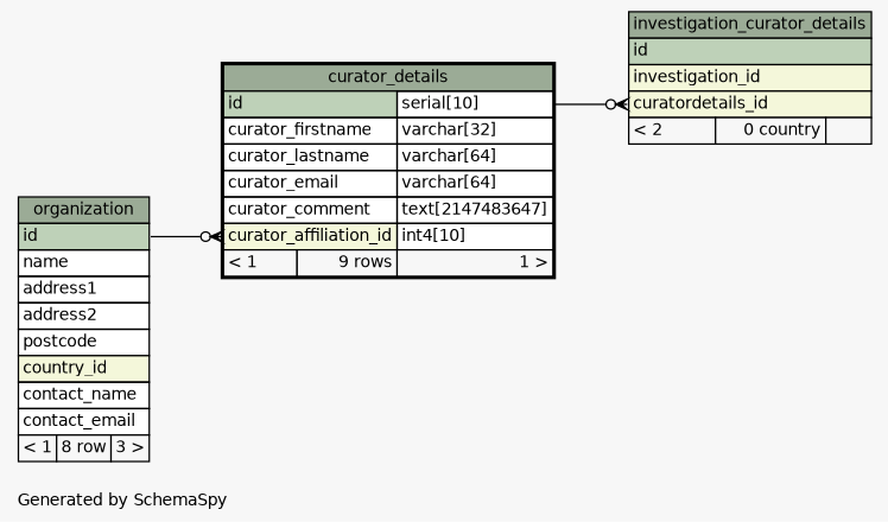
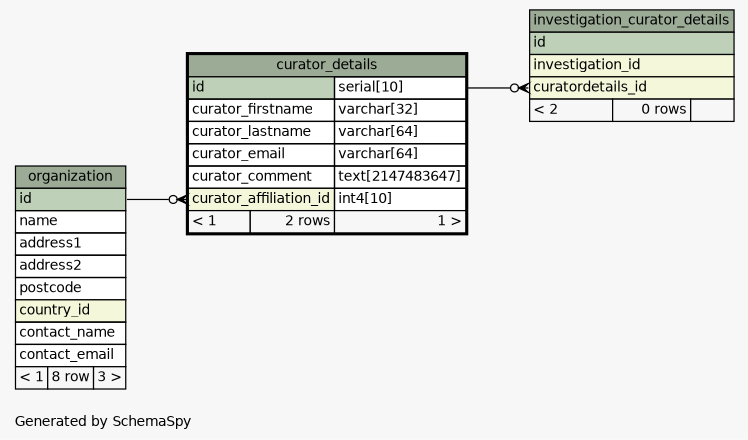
  digraph {
    bgcolor="#f7f7f7"
    fontname=Helvetica
    fontsize=11
    label="\nGenerated by SchemaSpy"
    labeljust=l
    nodesep=0.18
    rankdir=RL
    ranksep=0.46
    node [fontname=Helvetica fontsize=11 shape=plaintext]
    edge [arrowhead=none arrowsize=0.8 arrowtail=crowodot dir=back]
-   n1 [label=<     <TABLE BORDER="2" CELLBORDER="1" CELLSPACING="0" BGCOLOR="#ffffff">       <TR><TD COLSPAN="3" BGCOLOR="#9bab96" ALIGN="CENTER">curator_details</TD></TR>       <TR><TD PORT="id" COLSPAN="2" BGCOLOR="#bed1b8" ALIGN="LEFT">id</TD><TD PORT="id.type" ALIGN="LEFT">serial[10]</TD></TR>       <TR><TD PORT="curator_firstname" COLSPAN="2" ALIGN="LEFT">curator_firstname</TD><TD PORT="curator_firstname.type" ALIGN="LEFT">varchar[32]</TD></TR>       <TR><TD PORT="curator_lastname" COLSPAN="2" ALIGN="LEFT">curator_lastname</TD><TD PORT="curator_lastname.type" ALIGN="LEFT">varchar[64]</TD></TR>       <TR><TD PORT="curator_email" COLSPAN="2" ALIGN="LEFT">curator_email</TD><TD PORT="curator_email.type" ALIGN="LEFT">varchar[64]</TD></TR>       <TR><TD PORT="curator_comment" COLSPAN="2" ALIGN="LEFT">curator_comment</TD><TD PORT="curator_comment.type" ALIGN="LEFT">text[2147483647]</TD></TR>       <TR><TD PORT="curator_affiliation_id" COLSPAN="2" BGCOLOR="#f4f7da" ALIGN="LEFT">curator_affiliation_id</TD><TD PORT="curator_affiliation_id.type" ALIGN="LEFT">int4[10]</TD></TR>       <TR><TD ALIGN="LEFT" BGCOLOR="#f7f7f7">&lt; 1</TD><TD ALIGN="RIGHT" BGCOLOR="#f7f7f7">9 rows</TD><TD ALIGN="RIGHT" BGCOLOR="#f7f7f7">1 &gt;</TD></TR>     </TABLE>>]
+   n1 [label=<     <TABLE BORDER="2" CELLBORDER="1" CELLSPACING="0" BGCOLOR="#ffffff">       <TR><TD COLSPAN="3" BGCOLOR="#9bab96" ALIGN="CENTER">curator_details</TD></TR>       <TR><TD PORT="id" COLSPAN="2" BGCOLOR="#bed1b8" ALIGN="LEFT">id</TD><TD PORT="id.type" ALIGN="LEFT">serial[10]</TD></TR>       <TR><TD PORT="curator_firstname" COLSPAN="2" ALIGN="LEFT">curator_firstname</TD><TD PORT="curator_firstname.type" ALIGN="LEFT">varchar[32]</TD></TR>       <TR><TD PORT="curator_lastname" COLSPAN="2" ALIGN="LEFT">curator_lastname</TD><TD PORT="curator_lastname.type" ALIGN="LEFT">varchar[64]</TD></TR>       <TR><TD PORT="curator_email" COLSPAN="2" ALIGN="LEFT">curator_email</TD><TD PORT="curator_email.type" ALIGN="LEFT">varchar[64]</TD></TR>       <TR><TD PORT="curator_comment" COLSPAN="2" ALIGN="LEFT">curator_comment</TD><TD PORT="curator_comment.type" ALIGN="LEFT">text[2147483647]</TD></TR>       <TR><TD PORT="curator_affiliation_id" COLSPAN="2" BGCOLOR="#f4f7da" ALIGN="LEFT">curator_affiliation_id</TD><TD PORT="curator_affiliation_id.type" ALIGN="LEFT">int4[10]</TD></TR>       <TR><TD ALIGN="LEFT" BGCOLOR="#f7f7f7">&lt; 1</TD><TD ALIGN="RIGHT" BGCOLOR="#f7f7f7">2 rows</TD><TD ALIGN="RIGHT" BGCOLOR="#f7f7f7">1 &gt;</TD></TR>     </TABLE>>]
    n2 [label=<     <TABLE BORDER="0" CELLBORDER="1" CELLSPACING="0" BGCOLOR="#ffffff">       <TR><TD COLSPAN="3" BGCOLOR="#9bab96" ALIGN="CENTER">organization</TD></TR>       <TR><TD PORT="id" COLSPAN="3" BGCOLOR="#bed1b8" ALIGN="LEFT">id</TD></TR>       <TR><TD PORT="name" COLSPAN="3" ALIGN="LEFT">name</TD></TR>       <TR><TD PORT="address1" COLSPAN="3" ALIGN="LEFT">address1</TD></TR>       <TR><TD PORT="address2" COLSPAN="3" ALIGN="LEFT">address2</TD></TR>       <TR><TD PORT="postcode" COLSPAN="3" ALIGN="LEFT">postcode</TD></TR>       <TR><TD PORT="country_id" COLSPAN="3" BGCOLOR="#f4f7da" ALIGN="LEFT">country_id</TD></TR>       <TR><TD PORT="contact_name" COLSPAN="3" ALIGN="LEFT">contact_name</TD></TR>       <TR><TD PORT="contact_email" COLSPAN="3" ALIGN="LEFT">contact_email</TD></TR>       <TR><TD ALIGN="LEFT" BGCOLOR="#f7f7f7">&lt; 1</TD><TD ALIGN="RIGHT" BGCOLOR="#f7f7f7">8 row</TD><TD ALIGN="RIGHT" BGCOLOR="#f7f7f7">3 &gt;</TD></TR>     </TABLE>>]
-   n3 [label=<     <TABLE BORDER="0" CELLBORDER="1" CELLSPACING="0" BGCOLOR="#ffffff">       <TR><TD COLSPAN="3" BGCOLOR="#9bab96" ALIGN="CENTER">investigation_curator_details</TD></TR>       <TR><TD PORT="id" COLSPAN="3" BGCOLOR="#bed1b8" ALIGN="LEFT">id</TD></TR>       <TR><TD PORT="investigation_id" COLSPAN="3" BGCOLOR="#f4f7da" ALIGN="LEFT">investigation_id</TD></TR>       <TR><TD PORT="curatordetails_id" COLSPAN="3" BGCOLOR="#f4f7da" ALIGN="LEFT">curatordetails_id</TD></TR>       <TR><TD ALIGN="LEFT" BGCOLOR="#f7f7f7">&lt; 2</TD><TD ALIGN="RIGHT" BGCOLOR="#f7f7f7">0 country</TD><TD ALIGN="RIGHT" BGCOLOR="#f7f7f7">  </TD></TR>     </TABLE>>]
+   n3 [label=<     <TABLE BORDER="0" CELLBORDER="1" CELLSPACING="0" BGCOLOR="#ffffff">       <TR><TD COLSPAN="3" BGCOLOR="#9bab96" ALIGN="CENTER">investigation_curator_details</TD></TR>       <TR><TD PORT="id" COLSPAN="3" BGCOLOR="#bed1b8" ALIGN="LEFT">id</TD></TR>       <TR><TD PORT="investigation_id" COLSPAN="3" BGCOLOR="#f4f7da" ALIGN="LEFT">investigation_id</TD></TR>       <TR><TD PORT="curatordetails_id" COLSPAN="3" BGCOLOR="#f4f7da" ALIGN="LEFT">curatordetails_id</TD></TR>       <TR><TD ALIGN="LEFT" BGCOLOR="#f7f7f7">&lt; 2</TD><TD ALIGN="RIGHT" BGCOLOR="#f7f7f7">0 rows</TD><TD ALIGN="RIGHT" BGCOLOR="#f7f7f7">  </TD></TR>     </TABLE>>]
    n1 -> n2 [headport="id:e" tailport="curator_affiliation_id:w"]
    n3 -> n1 [headport="id.type:e" tailport="curatordetails_id:w"]
  }
